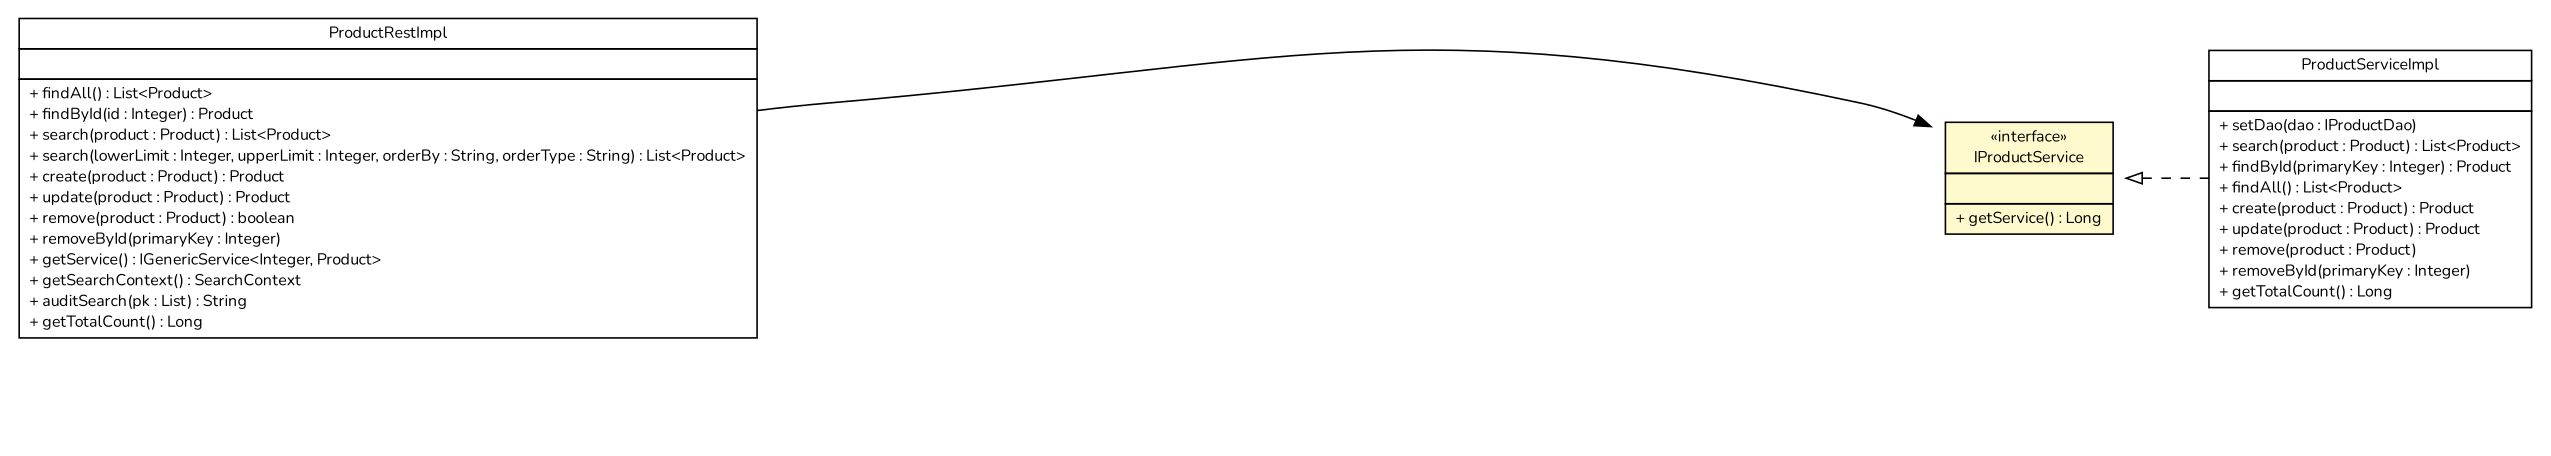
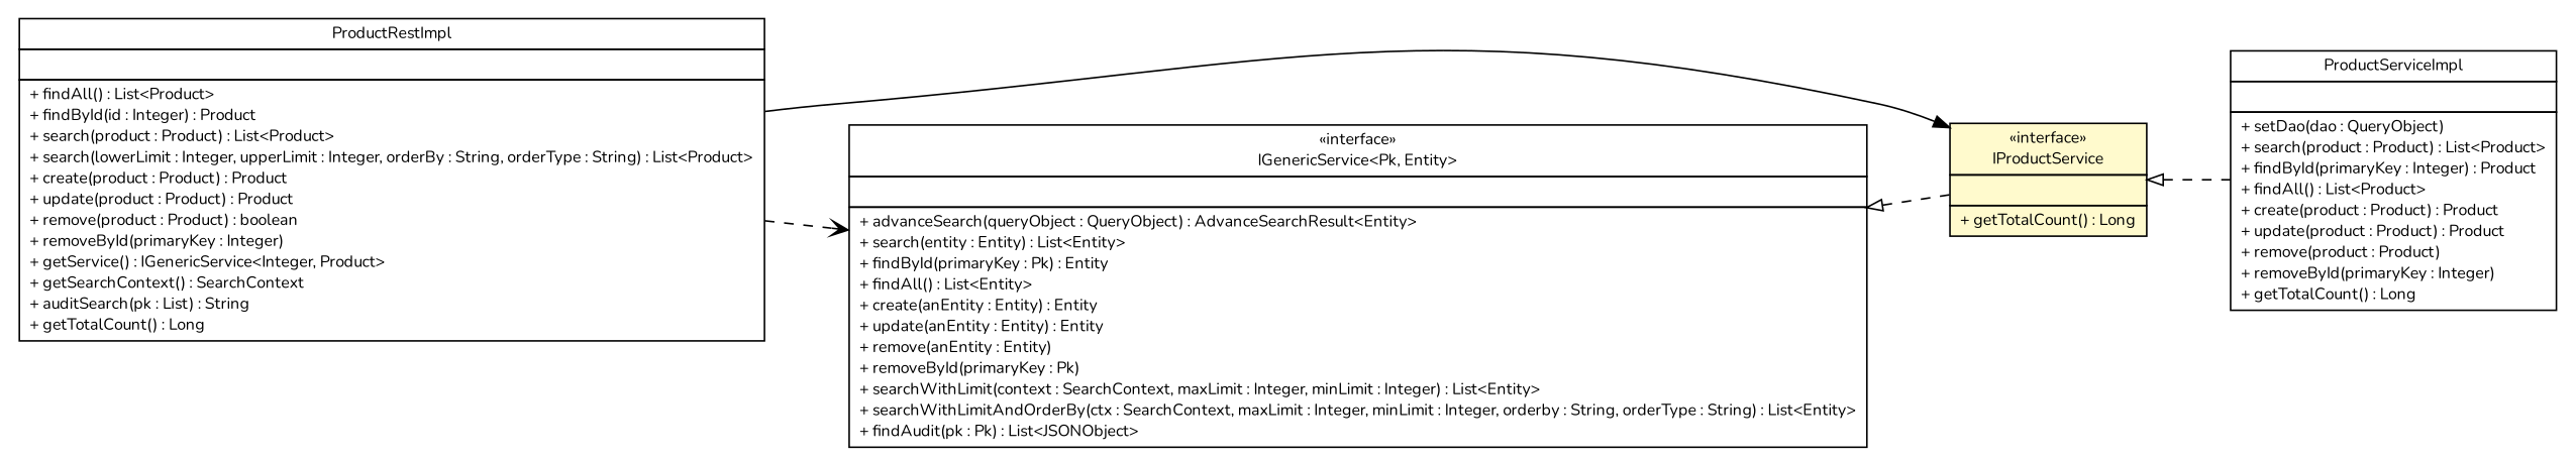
  digraph {
    fontname=Nunito
    nodesep=0.25
    rankdir=LR
    ranksep=0.5
    node [fontcolor=black fontname=Nunito fontsize=10.0 shape=plaintext]
    edge [fontname=Nunito fontsize=10 headport=p labelfontname=Helvetica labelfontsize=10 style=dashed tailport=p]
-   n1 [label=<<table title="com.inn.headstartdemo.service.IProductService" border="0" cellborder="1" cellspacing="0" cellpadding="2" port="p" bgcolor="lemonChiffon" href="./IProductService.html"> 		<tr><td><table border="0" cellspacing="0" cellpadding="1"> <tr><td align="center" balign="center"> &#171;interface&#187; </td></tr> <tr><td align="center" balign="center"> IProductService </td></tr> 		</table></td></tr> 		<tr><td><table border="0" cellspacing="0" cellpadding="1"> <tr><td align="left" balign="left">  </td></tr> 		</table></td></tr> 		<tr><td><table border="0" cellspacing="0" cellpadding="1"> <tr><td align="left" balign="left"> + getService() : Long </td></tr> 		</table></td></tr> 		</table>>]
-   n2 [label=<<table title="com.inn.headstartdemo.service.impl.ProductServiceImpl" border="0" cellborder="1" cellspacing="0" cellpadding="2" port="p" href="./impl/ProductServiceImpl.html"> 		<tr><td><table border="0" cellspacing="0" cellpadding="1"> <tr><td align="center" balign="center"> ProductServiceImpl </td></tr> 		</table></td></tr> 		<tr><td><table border="0" cellspacing="0" cellpadding="1"> <tr><td align="left" balign="left">  </td></tr> 		</table></td></tr> 		<tr><td><table border="0" cellspacing="0" cellpadding="1"> <tr><td align="left" balign="left"> + setDao(dao : IProductDao) </td></tr> <tr><td align="left" balign="left"> + search(product : Product) : List&lt;Product&gt; </td></tr> <tr><td align="left" balign="left"> + findById(primaryKey : Integer) : Product </td></tr> <tr><td align="left" balign="left"> + findAll() : List&lt;Product&gt; </td></tr> <tr><td align="left" balign="left"> + create(product : Product) : Product </td></tr> <tr><td align="left" balign="left"> + update(product : Product) : Product </td></tr> <tr><td align="left" balign="left"> + remove(product : Product) </td></tr> <tr><td align="left" balign="left"> + removeById(primaryKey : Integer) </td></tr> <tr><td align="left" balign="left"> + getTotalCount() : Long </td></tr> 		</table></td></tr> 		</table>>]
+   n1 [label=<<table title="com.inn.headstartdemo.service.IProductService" border="0" cellborder="1" cellspacing="0" cellpadding="2" port="p" bgcolor="lemonChiffon" href="./IProductService.html"> 		<tr><td><table border="0" cellspacing="0" cellpadding="1"> <tr><td align="center" balign="center"> &#171;interface&#187; </td></tr> <tr><td align="center" balign="center"> IProductService </td></tr> 		</table></td></tr> 		<tr><td><table border="0" cellspacing="0" cellpadding="1"> <tr><td align="left" balign="left">  </td></tr> 		</table></td></tr> 		<tr><td><table border="0" cellspacing="0" cellpadding="1"> <tr><td align="left" balign="left"> + getTotalCount() : Long </td></tr> 		</table></td></tr> 		</table>>]
+   n2 [label=<<table title="com.inn.headstartdemo.service.impl.ProductServiceImpl" border="0" cellborder="1" cellspacing="0" cellpadding="2" port="p" href="./impl/ProductServiceImpl.html"> 		<tr><td><table border="0" cellspacing="0" cellpadding="1"> <tr><td align="center" balign="center"> ProductServiceImpl </td></tr> 		</table></td></tr> 		<tr><td><table border="0" cellspacing="0" cellpadding="1"> <tr><td align="left" balign="left">  </td></tr> 		</table></td></tr> 		<tr><td><table border="0" cellspacing="0" cellpadding="1"> <tr><td align="left" balign="left"> + setDao(dao : QueryObject) </td></tr> <tr><td align="left" balign="left"> + search(product : Product) : List&lt;Product&gt; </td></tr> <tr><td align="left" balign="left"> + findById(primaryKey : Integer) : Product </td></tr> <tr><td align="left" balign="left"> + findAll() : List&lt;Product&gt; </td></tr> <tr><td align="left" balign="left"> + create(product : Product) : Product </td></tr> <tr><td align="left" balign="left"> + update(product : Product) : Product </td></tr> <tr><td align="left" balign="left"> + remove(product : Product) </td></tr> <tr><td align="left" balign="left"> + removeById(primaryKey : Integer) </td></tr> <tr><td align="left" balign="left"> + getTotalCount() : Long </td></tr> 		</table></td></tr> 		</table>>]
+   n3 [label=<<table title="com.inn.headstartdemo.service.generic.IGenericService" border="0" cellborder="1" cellspacing="0" cellpadding="2" port="p" href="./generic/IGenericService.html"> 		<tr><td><table border="0" cellspacing="0" cellpadding="1"> <tr><td align="center" balign="center"> &#171;interface&#187; </td></tr> <tr><td align="center" balign="center"> IGenericService&lt;Pk, Entity&gt; </td></tr> 		</table></td></tr> 		<tr><td><table border="0" cellspacing="0" cellpadding="1"> <tr><td align="left" balign="left">  </td></tr> 		</table></td></tr> 		<tr><td><table border="0" cellspacing="0" cellpadding="1"> <tr><td align="left" balign="left"> + advanceSearch(queryObject : QueryObject) : AdvanceSearchResult&lt;Entity&gt; </td></tr> <tr><td align="left" balign="left"> + search(entity : Entity) : List&lt;Entity&gt; </td></tr> <tr><td align="left" balign="left"> + findById(primaryKey : Pk) : Entity </td></tr> <tr><td align="left" balign="left"> + findAll() : List&lt;Entity&gt; </td></tr> <tr><td align="left" balign="left"> + create(anEntity : Entity) : Entity </td></tr> <tr><td align="left" balign="left"> + update(anEntity : Entity) : Entity </td></tr> <tr><td align="left" balign="left"> + remove(anEntity : Entity) </td></tr> <tr><td align="left" balign="left"> + removeById(primaryKey : Pk) </td></tr> <tr><td align="left" balign="left"> + searchWithLimit(context : SearchContext, maxLimit : Integer, minLimit : Integer) : List&lt;Entity&gt; </td></tr> <tr><td align="left" balign="left"> + searchWithLimitAndOrderBy(ctx : SearchContext, maxLimit : Integer, minLimit : Integer, orderby : String, orderType : String) : List&lt;Entity&gt; </td></tr> <tr><td align="left" balign="left"> + findAudit(pk : Pk) : List&lt;JSONObject&gt; </td></tr> 		</table></td></tr> 		</table>>]
    n4 [label=<<table title="com.inn.headstartdemo.rest.impl.ProductRestImpl" border="0" cellborder="1" cellspacing="0" cellpadding="2" port="p" href="../rest/impl/ProductRestImpl.html"> 		<tr><td><table border="0" cellspacing="0" cellpadding="1"> <tr><td align="center" balign="center"> ProductRestImpl </td></tr> 		</table></td></tr> 		<tr><td><table border="0" cellspacing="0" cellpadding="1"> <tr><td align="left" balign="left">  </td></tr> 		</table></td></tr> 		<tr><td><table border="0" cellspacing="0" cellpadding="1"> <tr><td align="left" balign="left"> + findAll() : List&lt;Product&gt; </td></tr> <tr><td align="left" balign="left"> + findById(id : Integer) : Product </td></tr> <tr><td align="left" balign="left"> + search(product : Product) : List&lt;Product&gt; </td></tr> <tr><td align="left" balign="left"> + search(lowerLimit : Integer, upperLimit : Integer, orderBy : String, orderType : String) : List&lt;Product&gt; </td></tr> <tr><td align="left" balign="left"> + create(product : Product) : Product </td></tr> <tr><td align="left" balign="left"> + update(product : Product) : Product </td></tr> <tr><td align="left" balign="left"> + remove(product : Product) : boolean </td></tr> <tr><td align="left" balign="left"> + removeById(primaryKey : Integer) </td></tr> <tr><td align="left" balign="left"> + getService() : IGenericService&lt;Integer, Product&gt; </td></tr> <tr><td align="left" balign="left"> + getSearchContext() : SearchContext </td></tr> <tr><td align="left" balign="left"> + auditSearch(pk : List) : String </td></tr> <tr><td align="left" balign="left"> + getTotalCount() : Long </td></tr> 		</table></td></tr> 		</table>>]
    n1 -> n2 [arrowtail=empty dir=back]
+   n3 -> n1 [arrowtail=empty dir=back]
    n4 -> n1 [arrowhead=normal color=black fontcolor=black fontsize=10.0 style=""]
+   n4 -> n3 [arrowhead=open color=black fontcolor=black fontsize=10.0]
  }
